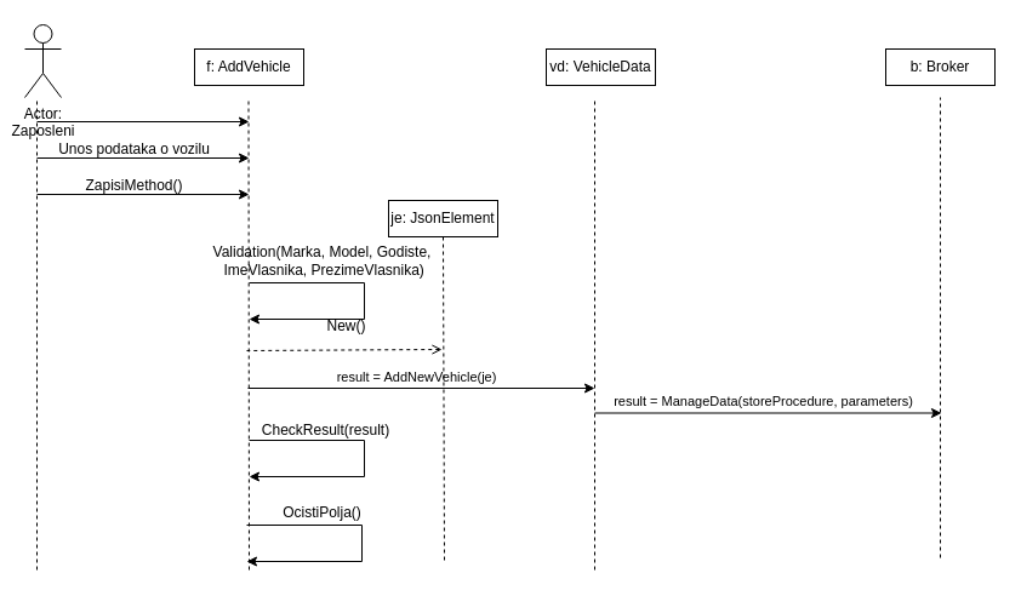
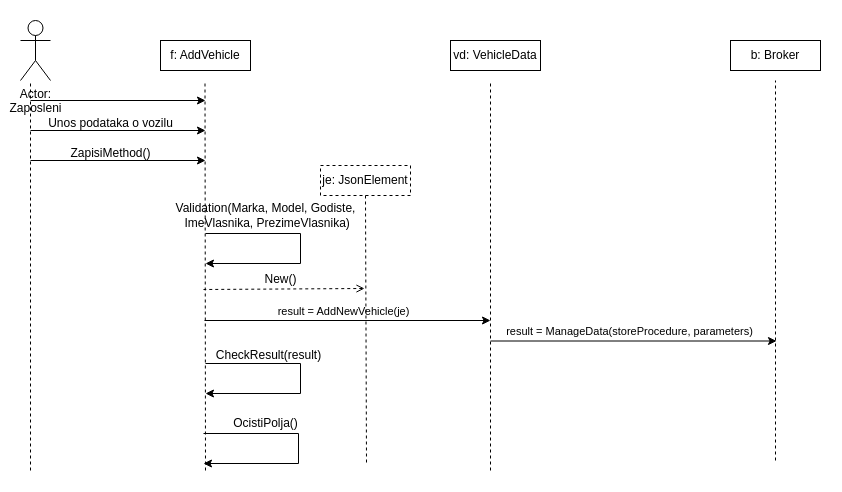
  <mxCell id="0" />
  <mxCell id="1" parent="0" />
  <mxCell id="2" value="Actor:&lt;br&gt;Zaposleni" style="shape=umlActor;verticalLabelPosition=bottom;verticalAlign=top;html=1;outlineConnect=0;" vertex="1" parent="1"><mxGeometry x="20" y="20" width="30" height="60" as="geometry" /></mxCell>
  <mxCell id="3" value="f: AddVehicle" style="rounded=0;whiteSpace=wrap;html=1;" vertex="1" parent="1"><mxGeometry x="160" y="40" width="90" height="30" as="geometry" /></mxCell>
  <mxCell id="4" value="" style="endArrow=none;dashed=1;html=1;rounded=0;" edge="1" parent="1"><mxGeometry width="50" height="50" relative="1" as="geometry"><mxPoint x="30" y="470" as="sourcePoint" /><mxPoint x="30" y="80" as="targetPoint" /></mxGeometry></mxCell>
  <mxCell id="5" value="" style="endArrow=none;dashed=1;html=1;rounded=0;" edge="1" parent="1"><mxGeometry width="50" height="50" relative="1" as="geometry"><mxPoint x="205" y="470" as="sourcePoint" /><mxPoint x="204.5" y="80" as="targetPoint" /></mxGeometry></mxCell>
  <mxCell id="6" value="" style="endArrow=classic;html=1;rounded=0;" edge="1" parent="1"><mxGeometry width="50" height="50" relative="1" as="geometry"><mxPoint x="30" y="100" as="sourcePoint" /><mxPoint x="205" y="100" as="targetPoint" /></mxGeometry></mxCell>
  <mxCell id="7" value="" style="endArrow=classic;html=1;rounded=0;" edge="1" parent="1"><mxGeometry width="50" height="50" relative="1" as="geometry"><mxPoint x="30" y="130" as="sourcePoint" /><mxPoint x="205" y="130" as="targetPoint" /></mxGeometry></mxCell>
  <mxCell id="8" value="Unos podataka o vozilu" style="text;html=1;align=center;verticalAlign=middle;resizable=0;points=[];autosize=1;strokeColor=none;fillColor=none;" vertex="1" parent="1"><mxGeometry x="35" y="108" width="150" height="30" as="geometry" /></mxCell>
  <mxCell id="9" value="" style="endArrow=classic;html=1;rounded=0;" edge="1" parent="1"><mxGeometry width="50" height="50" relative="1" as="geometry"><mxPoint x="30" y="160" as="sourcePoint" /><mxPoint x="205" y="160" as="targetPoint" /></mxGeometry></mxCell>
  <mxCell id="10" value="ZapisiMethod()" style="text;html=1;align=center;verticalAlign=middle;resizable=0;points=[];autosize=1;strokeColor=none;fillColor=none;" vertex="1" parent="1"><mxGeometry x="60" y="138" width="100" height="30" as="geometry" /></mxCell>
- <mxCell id="11" value="je: JsonElement" style="rounded=0;whiteSpace=wrap;html=1;" vertex="1" parent="1"><mxGeometry x="320" y="165" width="90" height="30" as="geometry" /></mxCell>
+ <mxCell id="11" value="je: JsonElement" style="rounded=0;whiteSpace=wrap;html=1;dashed=1;" vertex="1" parent="1"><mxGeometry x="320" y="165" width="90" height="30" as="geometry" /></mxCell>
  <mxCell id="12" value="vd: VehicleData" style="rounded=0;whiteSpace=wrap;html=1;" vertex="1" parent="1"><mxGeometry x="450" y="40" width="90" height="30" as="geometry" /></mxCell>
  <mxCell id="13" value="" style="endArrow=none;dashed=1;html=1;rounded=0;strokeWidth=1;strokeColor=default;startArrow=open;startFill=0;" edge="1" parent="1"><mxGeometry width="50" height="50" relative="1" as="geometry"><mxPoint x="364" y="288" as="sourcePoint" /><mxPoint x="203" y="289" as="targetPoint" /></mxGeometry></mxCell>
  <mxCell id="14" value="" style="endArrow=none;html=1;rounded=0;strokeWidth=1;strokeColor=default;startArrow=classic;startFill=1;" edge="1" parent="1"><mxGeometry width="50" height="50" relative="1" as="geometry"><mxPoint x="490" y="320" as="sourcePoint" /><mxPoint x="204" y="320" as="targetPoint" /></mxGeometry></mxCell>
  <mxCell id="15" value="result = AddNewVehicle(je)" style="edgeLabel;html=1;align=center;verticalAlign=middle;resizable=0;points=[];" vertex="1" connectable="0" parent="14"><mxGeometry x="0.319" y="-2" relative="1" as="geometry"><mxPoint x="41" y="-8" as="offset" /></mxGeometry></mxCell>
  <mxCell id="16" value="" style="endArrow=none;dashed=1;html=1;rounded=0;entryX=0.5;entryY=1;entryDx=0;entryDy=0;" edge="1" parent="1" target="11"><mxGeometry width="50" height="50" relative="1" as="geometry"><mxPoint x="366" y="462" as="sourcePoint" /><mxPoint x="214.5" y="90" as="targetPoint" /></mxGeometry></mxCell>
  <mxCell id="17" value="" style="endArrow=none;dashed=1;html=1;rounded=0;" edge="1" parent="1"><mxGeometry width="50" height="50" relative="1" as="geometry"><mxPoint x="490" y="470" as="sourcePoint" /><mxPoint x="490" y="80" as="targetPoint" /></mxGeometry></mxCell>
- <mxCell id="18" value="New()" style="text;html=1;align=center;verticalAlign=middle;resizable=0;points=[];autosize=1;strokeColor=none;fillColor=none;" vertex="1" parent="1"><mxGeometry x="255" y="254" width="60" height="30" as="geometry" /></mxCell>
+ <mxCell id="18" value="New()" style="text;html=1;align=center;verticalAlign=middle;resizable=0;points=[];autosize=1;strokeColor=none;fillColor=none;" vertex="1" parent="1"><mxGeometry x="250" y="264" width="60" height="30" as="geometry" /></mxCell>
  <mxCell id="19" value="b: Broker" style="rounded=0;whiteSpace=wrap;html=1;" vertex="1" parent="1"><mxGeometry x="730" y="40" width="90" height="30" as="geometry" /></mxCell>
  <mxCell id="20" value="" style="endArrow=none;dashed=1;html=1;rounded=0;" edge="1" parent="1"><mxGeometry width="50" height="50" relative="1" as="geometry"><mxPoint x="775" y="460" as="sourcePoint" /><mxPoint x="775" y="80" as="targetPoint" /></mxGeometry></mxCell>
  <mxCell id="21" value="" style="endArrow=none;html=1;rounded=0;strokeWidth=1;strokeColor=default;startArrow=classic;startFill=1;" edge="1" parent="1"><mxGeometry width="50" height="50" relative="1" as="geometry"><mxPoint x="776" y="340.5" as="sourcePoint" /><mxPoint x="490" y="340.5" as="targetPoint" /></mxGeometry></mxCell>
  <mxCell id="22" value="result = ManageData(storeProcedure, parameters)" style="edgeLabel;html=1;align=center;verticalAlign=middle;resizable=0;points=[];" vertex="1" connectable="0" parent="21"><mxGeometry x="0.319" y="-2" relative="1" as="geometry"><mxPoint x="41" y="-8" as="offset" /></mxGeometry></mxCell>
  <mxCell id="23" value="" style="endArrow=classic;html=1;rounded=0;" edge="1" parent="1"><mxGeometry width="50" height="50" relative="1" as="geometry"><mxPoint x="205" y="363" as="sourcePoint" /><mxPoint x="205" y="393" as="targetPoint" /><Array as="points"><mxPoint x="300" y="363" /><mxPoint x="300" y="393" /></Array></mxGeometry></mxCell>
  <mxCell id="24" value="CheckResult(result)" style="text;html=1;align=center;verticalAlign=middle;resizable=0;points=[];autosize=1;strokeColor=none;fillColor=none;" vertex="1" parent="1"><mxGeometry x="203" y="340" width="130" height="30" as="geometry" /></mxCell>
  <mxCell id="25" value="" style="endArrow=classic;html=1;rounded=0;" edge="1" parent="1"><mxGeometry width="50" height="50" relative="1" as="geometry"><mxPoint x="203" y="433" as="sourcePoint" /><mxPoint x="203" y="463" as="targetPoint" /><Array as="points"><mxPoint x="298" y="433" /><mxPoint x="298" y="463" /></Array></mxGeometry></mxCell>
  <mxCell id="26" value="OcistiPolja()" style="text;html=1;align=center;verticalAlign=middle;resizable=0;points=[];autosize=1;strokeColor=none;fillColor=none;" vertex="1" parent="1"><mxGeometry x="220" y="408" width="90" height="30" as="geometry" /></mxCell>
  <mxCell id="27" value="" style="endArrow=classic;html=1;rounded=0;" edge="1" parent="1"><mxGeometry width="50" height="50" relative="1" as="geometry"><mxPoint x="205" y="233" as="sourcePoint" /><mxPoint x="205" y="263" as="targetPoint" /><Array as="points"><mxPoint x="300" y="233" /><mxPoint x="300" y="263" /></Array></mxGeometry></mxCell>
  <mxCell id="28" value="Validation(Marka, Model, Godiste,&lt;div&gt;&amp;nbsp;ImeVlasnika, PrezimeVlasnika)&lt;/div&gt;" style="text;html=1;align=center;verticalAlign=middle;resizable=0;points=[];autosize=1;strokeColor=none;fillColor=none;" vertex="1" parent="1"><mxGeometry x="165" y="195" width="200" height="40" as="geometry" /></mxCell>
